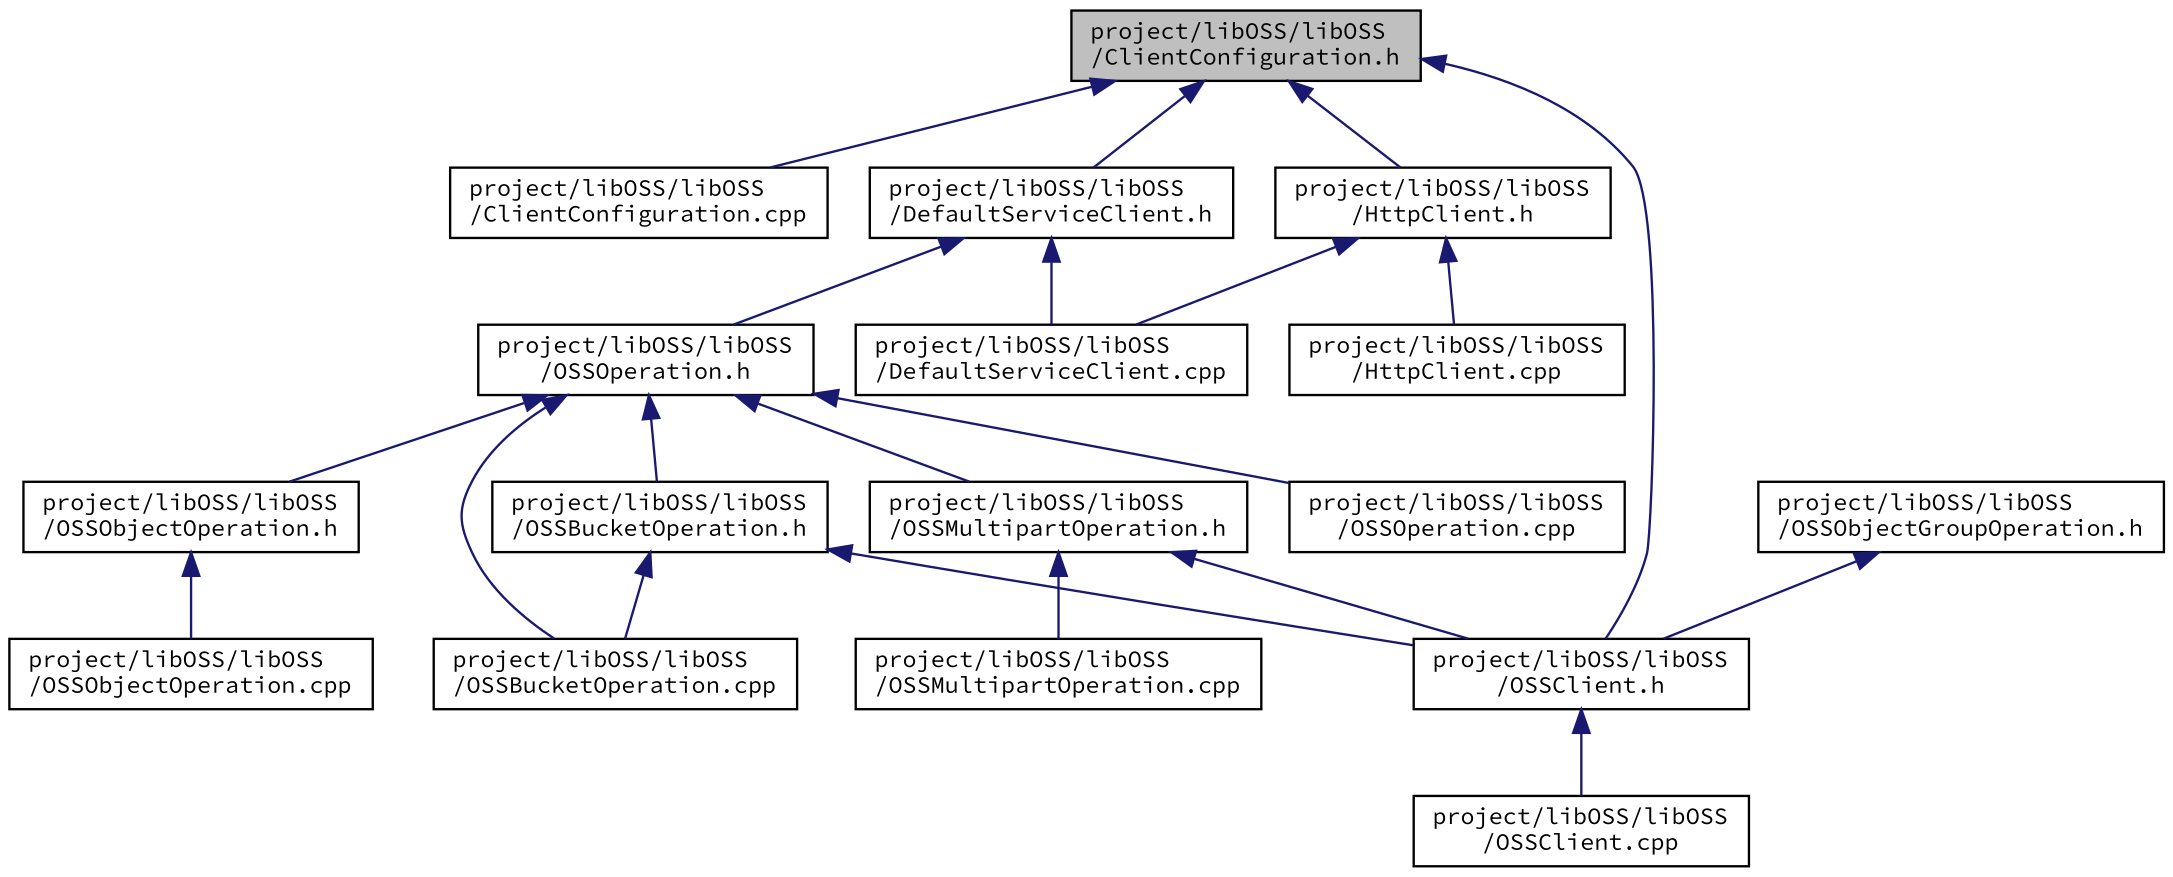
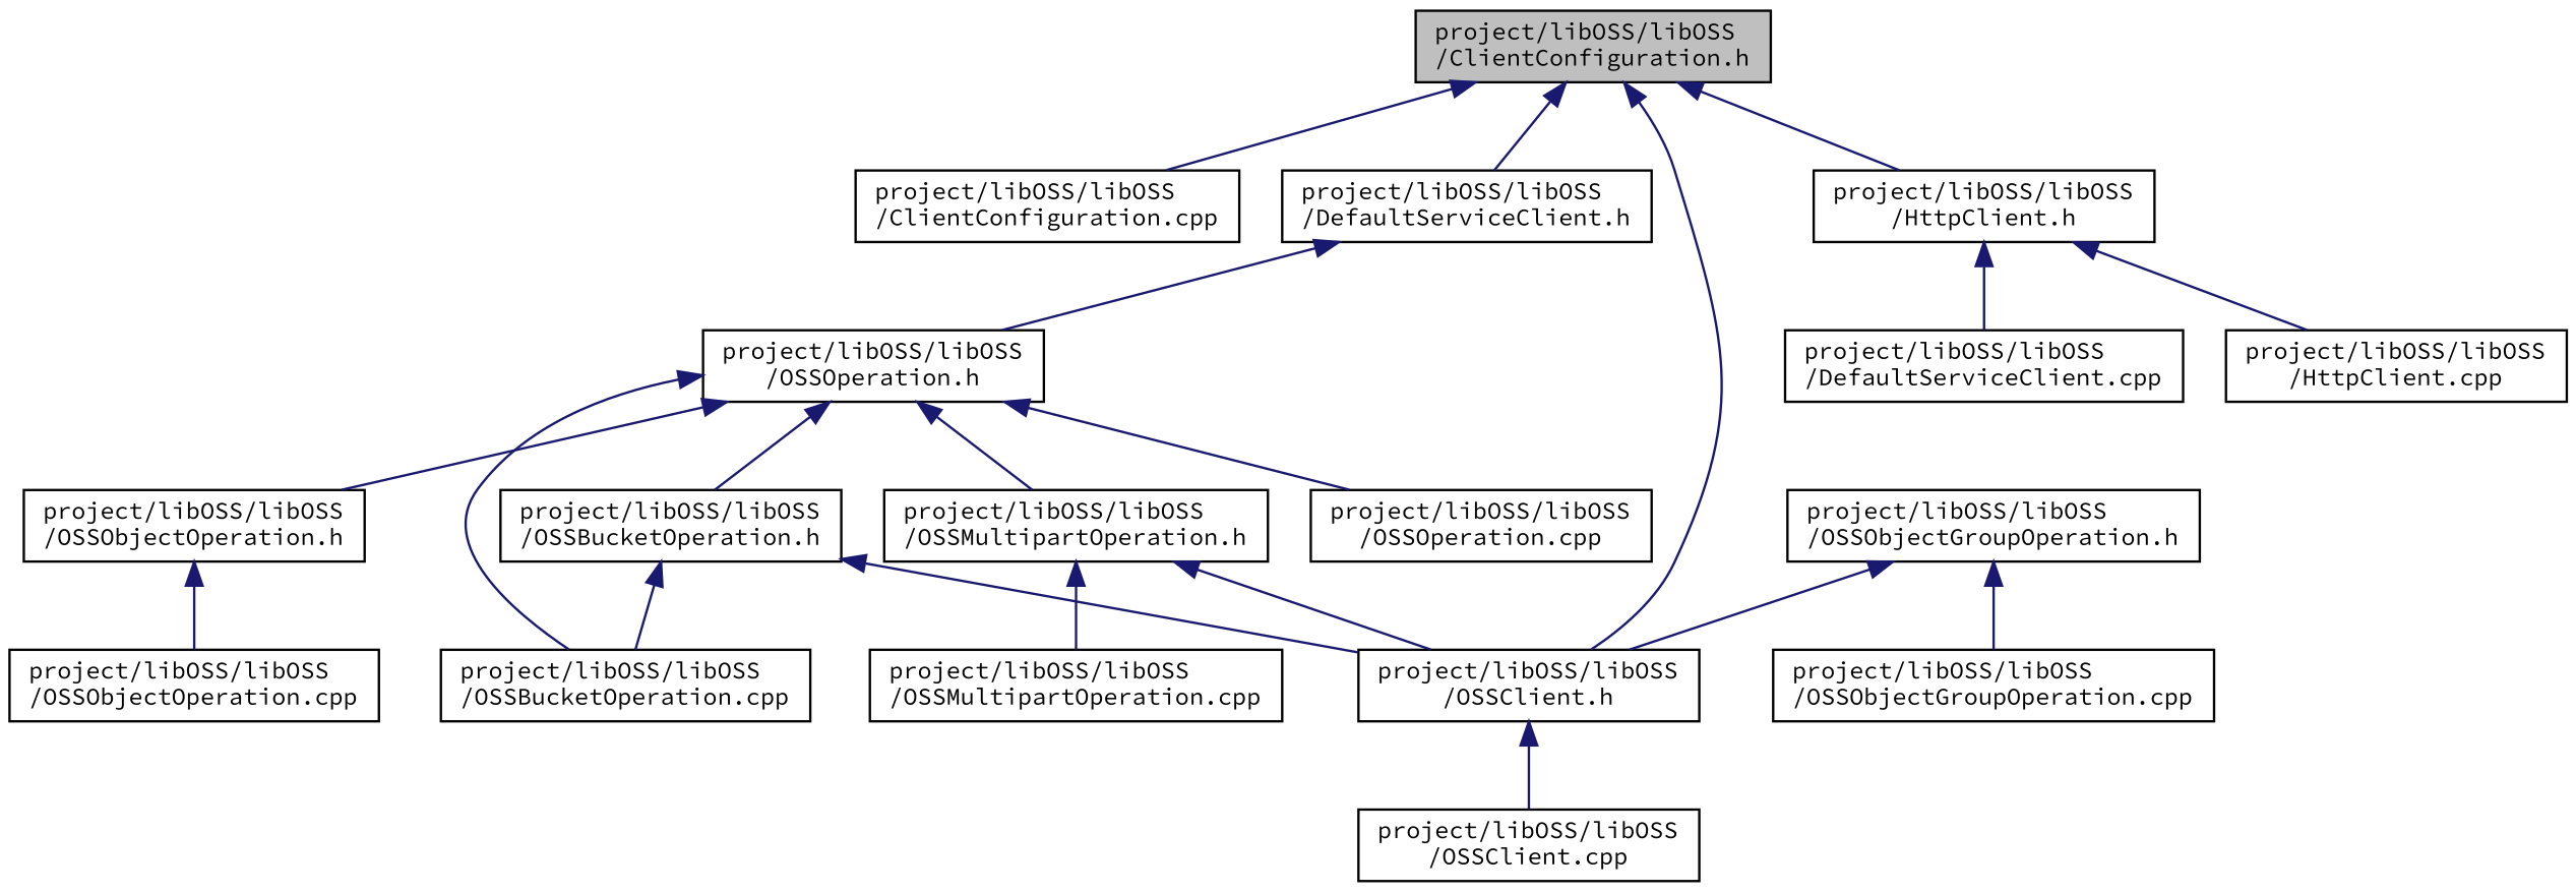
  digraph {
    fontname="Source Code Pro"
    node [color=black fillcolor=white fontname="Source Code Pro" fontsize=10 shape=record style=filled]
    edge [color=midnightblue dir=back fontname="Source Code Pro" fontsize=10 labelfontname=Helvetica labelfontsize=10 style=solid]
    n1 [fillcolor=grey75 fontcolor=black height=0.2 label="project/libOSS/libOSS\l/ClientConfiguration.h" width=0.4]
    n2 [height=0.2 label="project/libOSS/libOSS\l/ClientConfiguration.cpp" width=0.4]
    n3 [height=0.2 label="project/libOSS/libOSS\l/DefaultServiceClient.h" width=0.4]
    n4 [height=0.2 label="project/libOSS/libOSS\l/OSSClient.h" width=0.4]
    n5 [height=0.2 label="project/libOSS/libOSS\l/HttpClient.h" width=0.4]
    n6 [height=0.2 label="project/libOSS/libOSS\l/DefaultServiceClient.cpp" width=0.4]
    n7 [height=0.2 label="project/libOSS/libOSS\l/OSSOperation.h" width=0.4]
    n8 [height=0.2 label="project/libOSS/libOSS\l/OSSClient.cpp" width=0.4]
    n9 [height=0.2 label="project/libOSS/libOSS\l/HttpClient.cpp" width=0.4]
    n10 [height=0.2 label="project/libOSS/libOSS\l/OSSBucketOperation.h" width=0.4]
    n11 [height=0.2 label="project/libOSS/libOSS\l/OSSMultipartOperation.h" width=0.4]
    n12 [height=0.2 label="project/libOSS/libOSS\l/OSSObjectOperation.h" width=0.4]
    n13 [height=0.2 label="project/libOSS/libOSS\l/OSSOperation.cpp" width=0.4]
    n14 [height=0.2 label="project/libOSS/libOSS\l/OSSBucketOperation.cpp" width=0.4]
    n15 [height=0.2 label="project/libOSS/libOSS\l/OSSMultipartOperation.cpp" width=0.4]
    n16 [height=0.2 label="project/libOSS/libOSS\l/OSSObjectGroupOperation.h" width=0.4]
+   n17 [height=0.2 label="project/libOSS/libOSS\l/OSSObjectGroupOperation.cpp" width=0.4]
    n18 [height=0.2 label="project/libOSS/libOSS\l/OSSObjectOperation.cpp" width=0.4]
    n1 -> n2
    n1 -> n3
    n1 -> n4
    n1 -> n5
-   n3 -> n6
    n3 -> n7
    n4 -> n8
    n5 -> n6
    n5 -> n9
    n7 -> n10
    n7 -> n11
    n7 -> n12
    n7 -> n13
    n7 -> n14
    n10 -> n4
    n10 -> n14
    n11 -> n4
    n11 -> n15
    n12 -> n18
    n16 -> n4
+   n16 -> n17
  }
